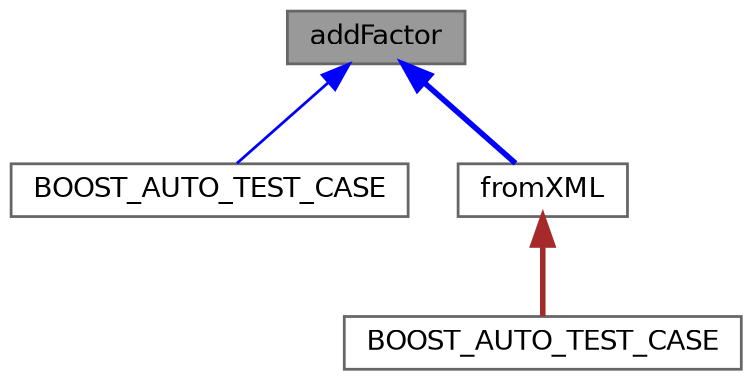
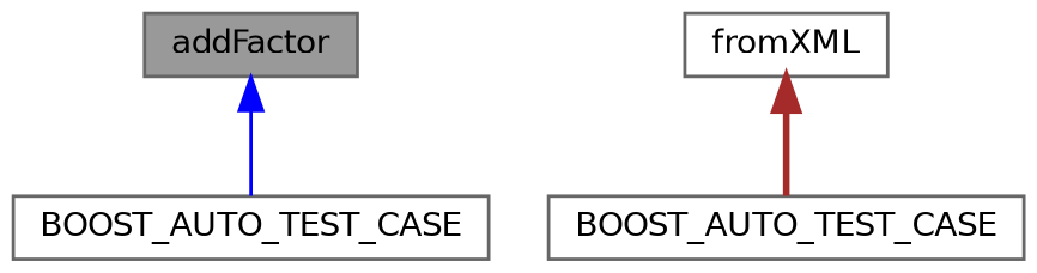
  digraph {
    rankdir=TB
    fontname="DejaVu Sans"
    node [color=grey40 fillcolor=white fontname="DejaVu Sans" fontsize=10 shape=box style=filled]
    edge [color=blue dir=back fontname="DejaVu Sans" fontsize=10 labelfontname=Helvetica labelfontsize=10 style=bold]
    n1 [color=gray40 fillcolor=grey60 fontcolor=black height=0.2 label=addFactor width=0.4]
    n2 [height=0.2 label=BOOST_AUTO_TEST_CASE width=0.4]
    n3 [height=0.2 label=fromXML width=0.4]
    n4 [height=0.2 label=BOOST_AUTO_TEST_CASE width=0.4]
    n1 -> n2 [style=solid]
-   n1 -> n3
    n3 -> n4 [color=brown]
  }
